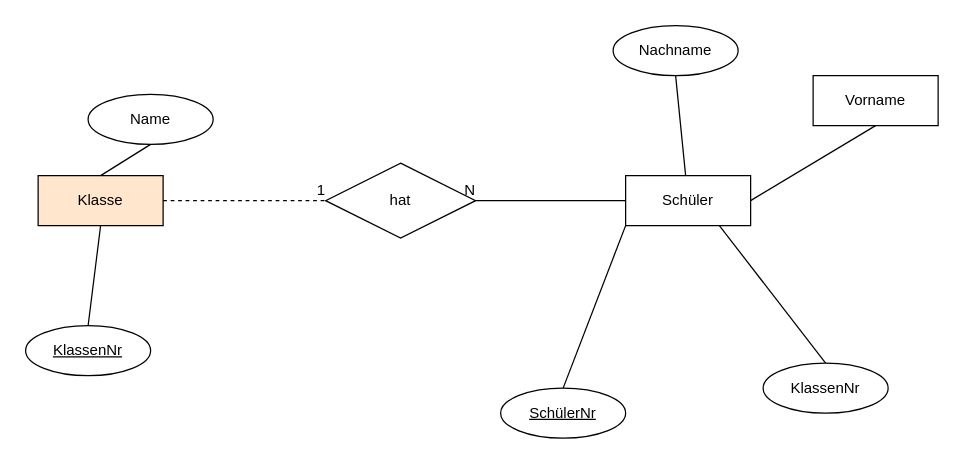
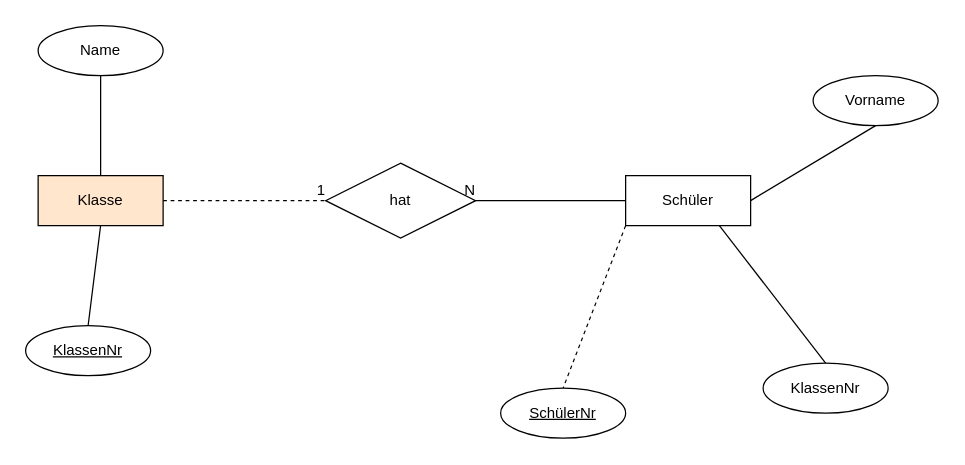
  <mxCell id="0" />
  <mxCell id="1" parent="0" />
  <mxCell id="2" value="Klasse" style="whiteSpace=wrap;html=1;align=center;fillColor=#ffe6cc;" parent="1" vertex="1"><mxGeometry x="30" y="140" width="100" height="40" as="geometry" /></mxCell>
  <mxCell id="3" value="Schüler" style="whiteSpace=wrap;html=1;align=center;" parent="1" vertex="1"><mxGeometry x="500" y="140" width="100" height="40" as="geometry" /></mxCell>
  <mxCell id="4" value="hat" style="shape=rhombus;perimeter=rhombusPerimeter;whiteSpace=wrap;html=1;align=center;" parent="1" vertex="1"><mxGeometry x="260" y="130" width="120" height="60" as="geometry" /></mxCell>
  <mxCell id="5" value="" style="endArrow=none;html=1;rounded=0;exitX=1;exitY=0.5;exitDx=0;exitDy=0;entryX=0;entryY=0.5;entryDx=0;entryDy=0;dashed=1;" parent="1" source="2" target="4" edge="1"><mxGeometry relative="1" as="geometry"><mxPoint x="280" y="260" as="sourcePoint" /><mxPoint x="230" y="110" as="targetPoint" /></mxGeometry></mxCell>
  <mxCell id="6" value="1" style="resizable=0;html=1;align=right;verticalAlign=bottom;" parent="5" connectable="0" vertex="1"><mxGeometry x="1" relative="1" as="geometry" /></mxCell>
  <mxCell id="7" value="" style="endArrow=none;html=1;rounded=0;exitX=0;exitY=0.5;exitDx=0;exitDy=0;entryX=1;entryY=0.5;entryDx=0;entryDy=0;" parent="1" source="3" target="4" edge="1"><mxGeometry relative="1" as="geometry"><mxPoint x="280" y="260" as="sourcePoint" /><mxPoint x="450" y="250" as="targetPoint" /></mxGeometry></mxCell>
  <mxCell id="8" value="N" style="resizable=0;html=1;align=right;verticalAlign=bottom;" parent="7" connectable="0" vertex="1"><mxGeometry x="1" relative="1" as="geometry" /></mxCell>
- <mxCell id="9" value="Name" style="ellipse;whiteSpace=wrap;html=1;align=center;" parent="1" vertex="1"><mxGeometry x="70" y="75" width="100" height="40" as="geometry" /></mxCell>
+ <mxCell id="9" value="Name" style="ellipse;whiteSpace=wrap;html=1;align=center;" parent="1" vertex="1"><mxGeometry x="30" y="20" width="100" height="40" as="geometry" /></mxCell>
  <mxCell id="10" value="" style="endArrow=none;html=1;rounded=0;exitX=0.5;exitY=1;exitDx=0;exitDy=0;entryX=0.5;entryY=0;entryDx=0;entryDy=0;" parent="1" source="9" target="2" edge="1"><mxGeometry relative="1" as="geometry"><mxPoint x="280" y="260" as="sourcePoint" /><mxPoint x="440" y="260" as="targetPoint" /></mxGeometry></mxCell>
- <mxCell id="11" value="" style="endArrow=none;html=1;rounded=0;exitX=0;exitY=1;exitDx=0;exitDy=0;entryX=0.5;entryY=0;entryDx=0;entryDy=0;" parent="1" source="3" target="16" edge="1"><mxGeometry relative="1" as="geometry"><mxPoint x="90" y="70" as="sourcePoint" /><mxPoint x="90" y="150" as="targetPoint" /></mxGeometry></mxCell>
+ <mxCell id="11" value="" style="endArrow=none;html=1;rounded=0;exitX=0;exitY=1;exitDx=0;exitDy=0;entryX=0.5;entryY=0;entryDx=0;entryDy=0;dashed=1;" parent="1" source="3" target="16" edge="1"><mxGeometry relative="1" as="geometry"><mxPoint x="90" y="70" as="sourcePoint" /><mxPoint x="90" y="150" as="targetPoint" /></mxGeometry></mxCell>
  <mxCell id="12" value="" style="endArrow=none;html=1;rounded=0;exitX=0.5;exitY=1;exitDx=0;exitDy=0;entryX=1;entryY=0.5;entryDx=0;entryDy=0;" parent="1" source="15" target="3" edge="1"><mxGeometry relative="1" as="geometry"><mxPoint x="100" y="80" as="sourcePoint" /><mxPoint x="100" y="160" as="targetPoint" /></mxGeometry></mxCell>
- <mxCell id="13" value="" style="endArrow=none;html=1;rounded=0;exitX=0.5;exitY=1;exitDx=0;exitDy=0;" parent="1" source="17" target="3" edge="1"><mxGeometry relative="1" as="geometry"><mxPoint x="110" y="90" as="sourcePoint" /><mxPoint x="110" y="170" as="targetPoint" /></mxGeometry></mxCell>
  <mxCell id="14" value="" style="endArrow=none;html=1;rounded=0;exitX=0.5;exitY=1;exitDx=0;exitDy=0;entryX=0.5;entryY=0;entryDx=0;entryDy=0;" parent="1" source="2" target="18" edge="1"><mxGeometry relative="1" as="geometry"><mxPoint x="120" y="100" as="sourcePoint" /><mxPoint x="120" y="180" as="targetPoint" /></mxGeometry></mxCell>
- <mxCell id="15" value="Vorname" style="whiteSpace=wrap;html=1;align=center;rounded=0;" parent="1" vertex="1"><mxGeometry x="650" y="60" width="100" height="40" as="geometry" /></mxCell>
+ <mxCell id="15" value="Vorname" style="ellipse;whiteSpace=wrap;html=1;align=center;" parent="1" vertex="1"><mxGeometry x="650" y="60" width="100" height="40" as="geometry" /></mxCell>
  <mxCell id="16" value="&lt;u&gt;SchülerNr&lt;/u&gt;" style="ellipse;whiteSpace=wrap;html=1;align=center;" parent="1" vertex="1"><mxGeometry x="400" y="310" width="100" height="40" as="geometry" /></mxCell>
- <mxCell id="17" value="Nachname" style="ellipse;whiteSpace=wrap;html=1;align=center;" parent="1" vertex="1"><mxGeometry x="490" y="20" width="100" height="40" as="geometry" /></mxCell>
  <mxCell id="18" value="&lt;u&gt;KlassenNr&lt;/u&gt;" style="ellipse;whiteSpace=wrap;html=1;align=center;" parent="1" vertex="1"><mxGeometry x="20" y="260" width="100" height="40" as="geometry" /></mxCell>
  <mxCell id="19" value="KlassenNr" style="ellipse;whiteSpace=wrap;html=1;align=center;" parent="1" vertex="1"><mxGeometry x="610" y="290" width="100" height="40" as="geometry" /></mxCell>
  <mxCell id="20" value="" style="endArrow=none;html=1;rounded=0;exitX=0.75;exitY=1;exitDx=0;exitDy=0;entryX=0.5;entryY=0;entryDx=0;entryDy=0;" parent="1" source="3" target="19" edge="1"><mxGeometry relative="1" as="geometry"><mxPoint x="510" y="190" as="sourcePoint" /><mxPoint x="460" y="320" as="targetPoint" /></mxGeometry></mxCell>
